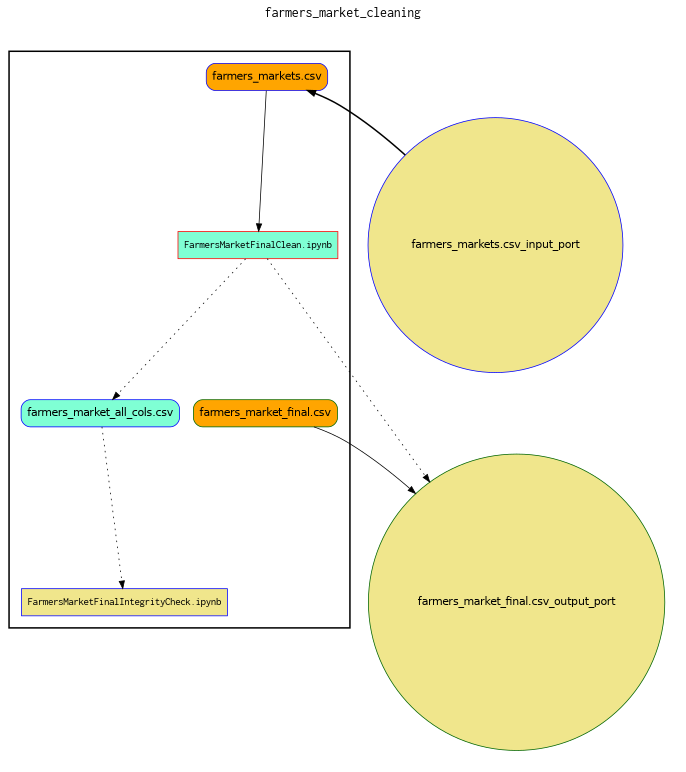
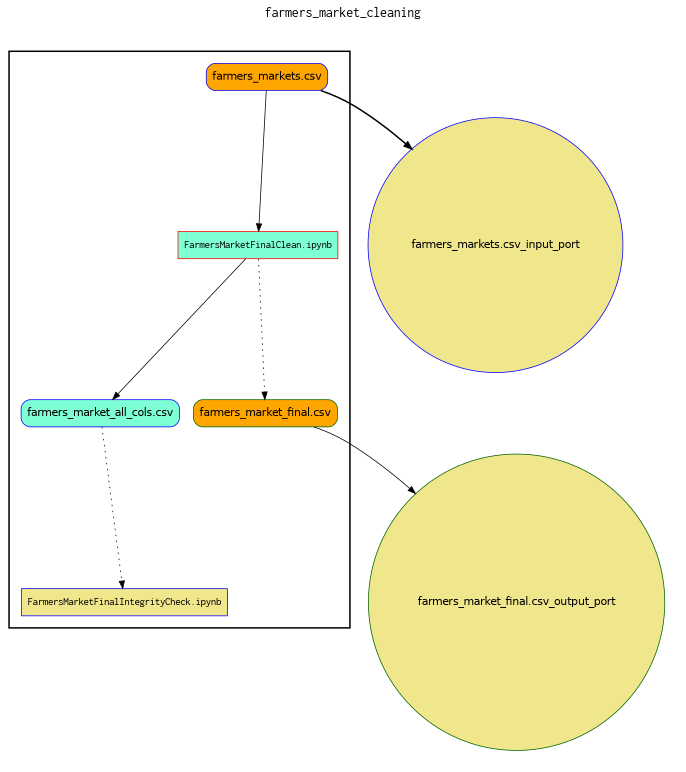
  digraph {
    fontname=Courier
    fontsize=18
    label=farmers_market_cleaning
    labelloc=t
    rankdir=TB
    node [color=blue fillcolor=khaki fontname=Helvetica peripheries=1 shape=box style="rounded,filled"]
    edge [style=dotted]
    "FarmersMarketFinalClean.ipynb" [color=red fillcolor=aquamarine fontname=Courier style=filled]
    "farmers_market_final.csv" [color=darkgreen fillcolor=orange]
    "farmers_market_all_cols.csv" [fillcolor=aquamarine]
    "FarmersMarketFinalIntegrityCheck.ipynb" [fontname=Courier style=filled]
    "farmers_markets.csv" [fillcolor=orange]
    "farmers_markets.csv_input_port" [shape=circle width=0.2]
    "farmers_market_final.csv_output_port" [color=darkgreen shape=circle width=0.2]
    subgraph cluster_1 {
      color=black
      label=""
      penwidth=2
      subgraph cluster_2 {
        color=white
        label=""
        penwidth=2
        "FarmersMarketFinalClean.ipynb"
        "farmers_market_final.csv"
        "farmers_market_all_cols.csv"
        "FarmersMarketFinalIntegrityCheck.ipynb"
        "farmers_markets.csv"
      }
    }
    subgraph cluster_3 {
      color=white
      label=""
      subgraph cluster_4 {
        color=white
        label=""
        "farmers_markets.csv_input_port"
      }
    }
    subgraph cluster_5 {
      color=white
      label=""
      subgraph cluster_6 {
        color=white
        label=""
        "farmers_market_final.csv_output_port"
      }
    }
-   "FarmersMarketFinalClean.ipynb" -> "farmers_market_final.csv_output_port"
-   "FarmersMarketFinalClean.ipynb" -> "farmers_market_all_cols.csv"
+   "FarmersMarketFinalClean.ipynb" -> "farmers_market_final.csv"
+   "FarmersMarketFinalClean.ipynb" -> "farmers_market_all_cols.csv" [style=solid]
    "farmers_market_final.csv" -> "farmers_market_final.csv_output_port" [style=solid]
    "farmers_market_all_cols.csv" -> "FarmersMarketFinalIntegrityCheck.ipynb"
    "farmers_markets.csv" -> "FarmersMarketFinalClean.ipynb" [style=solid]
-   "farmers_markets.csv_input_port" -> "farmers_markets.csv" [style=bold]
+   "farmers_markets.csv" -> "farmers_markets.csv_input_port" [style=bold]
  }
